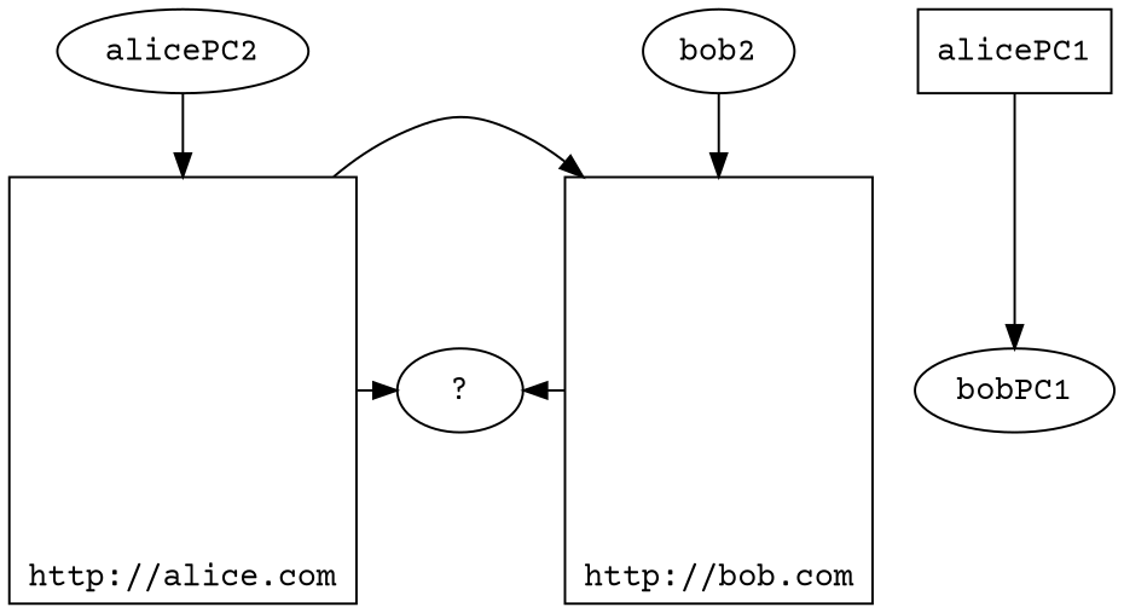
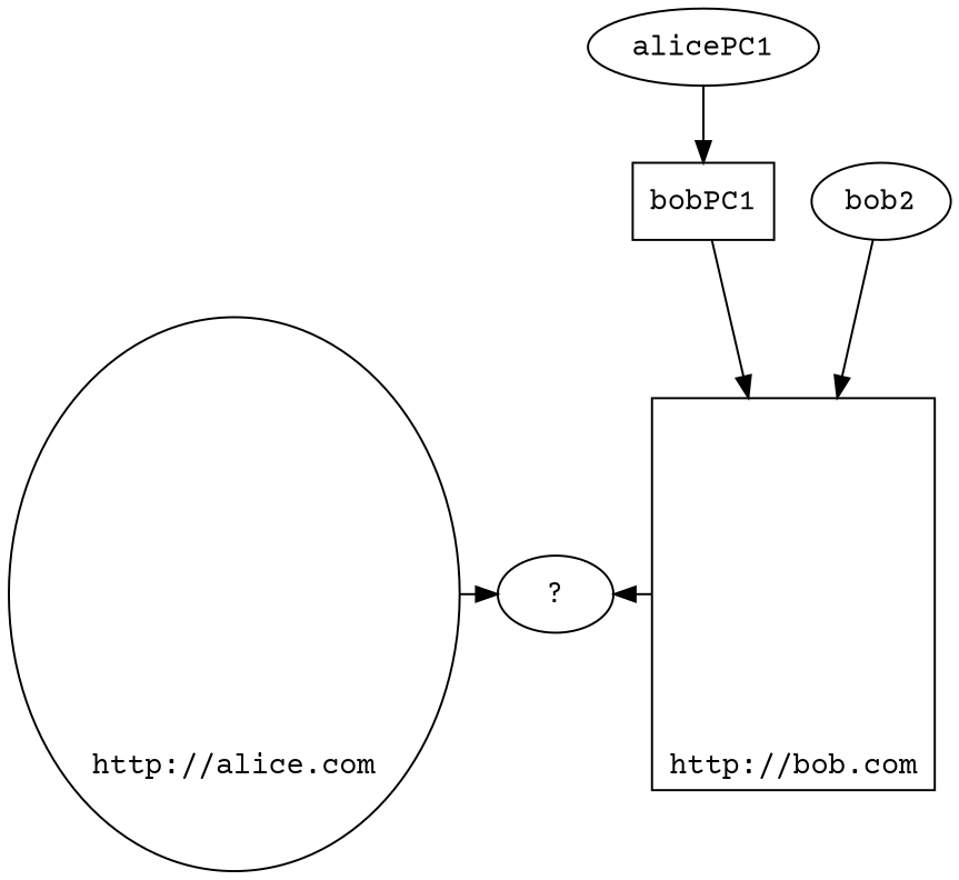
  digraph {
    fontname="Courier Prime"
    node [fontname="Courier Prime"]
    edge [fontname="Courier Prime"]
-   n1 [label="\l\l\l\l\l\l\l\l\l\lhttp://alice.com" shape=rectangle]
+   n1 [label="\l\l\l\l\l\l\l\l\l\lhttp://alice.com" shape=ellipse]
    n2 [label="?"]
    n3 [label="\l\l\l\l\l\l\l\l\l\lhttp://bob.com" shape=rectangle]
-   bobPC1
+   bobPC1 [shape=box]
    n5 [label=bob2]
-   alicePC1 [shape=box]
-   alicePC2
+   alicePC1
    subgraph sub_1 {
      rank=same
      n1
      n2
      n3
    }
    n1 -> n2
    n2 -> n3 [dir=back]
-   n1 -> n3
+   bobPC1 -> n3
    n5 -> n3
    alicePC1 -> bobPC1
-   alicePC2 -> n1
  }
